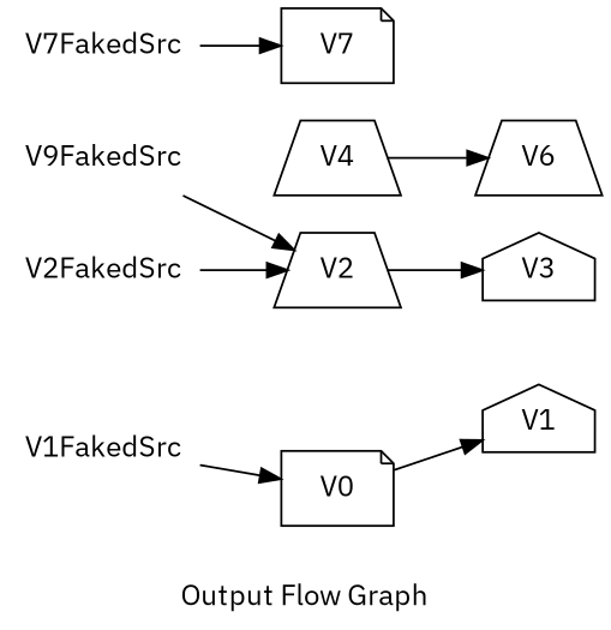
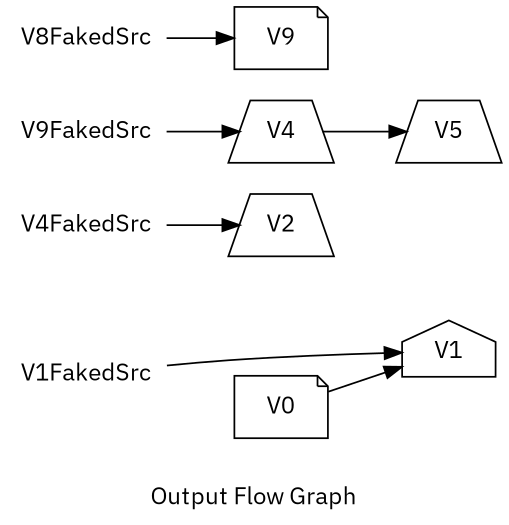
  digraph {
    fontname="IBM Plex Sans"
    label="Output Flow Graph"
    rankdir=LR
    node [fontname="IBM Plex Sans" shape=none]
    edge [fontname="IBM Plex Sans"]
    n1 [label=V1 shape=house]
-   n2 [label=V6 shape=trapezium]
-   n3 [label=V3 shape=house]
+   n2 [label=V5 shape=trapezium]
    n4 [label=V4 shape=trapezium]
-   n5 [label=V7 shape=note]
+   n5 [label=V9 shape=note]
    n6 [label=V2 shape=trapezium]
    n7 [label=V0 shape=note]
    n8 [label=V9FakedSrc]
-   V7FakedSrc
-   V2FakedSrc
+   V7FakedSrc [label=V8FakedSrc]
+   V2FakedSrc [label=V4FakedSrc]
    n11 [label=V1FakedSrc]
    n4 -> n2
-   n6 -> n3
    n7 -> n1
-   n8 -> n6
+   n8 -> n4
    V7FakedSrc -> n5
    V2FakedSrc -> n6
-   n11 -> n7
+   n11 -> n1
  }
